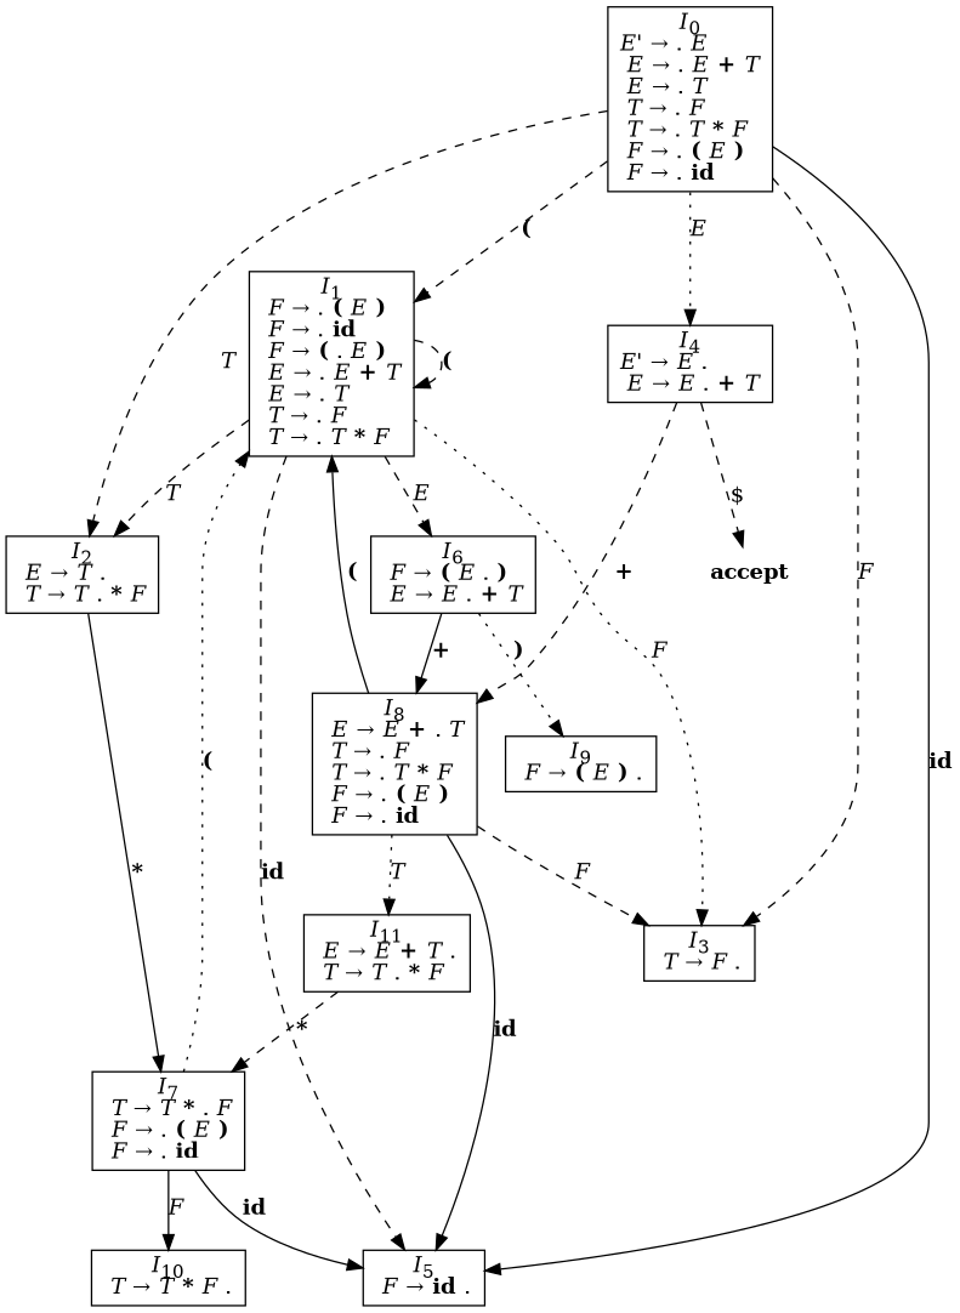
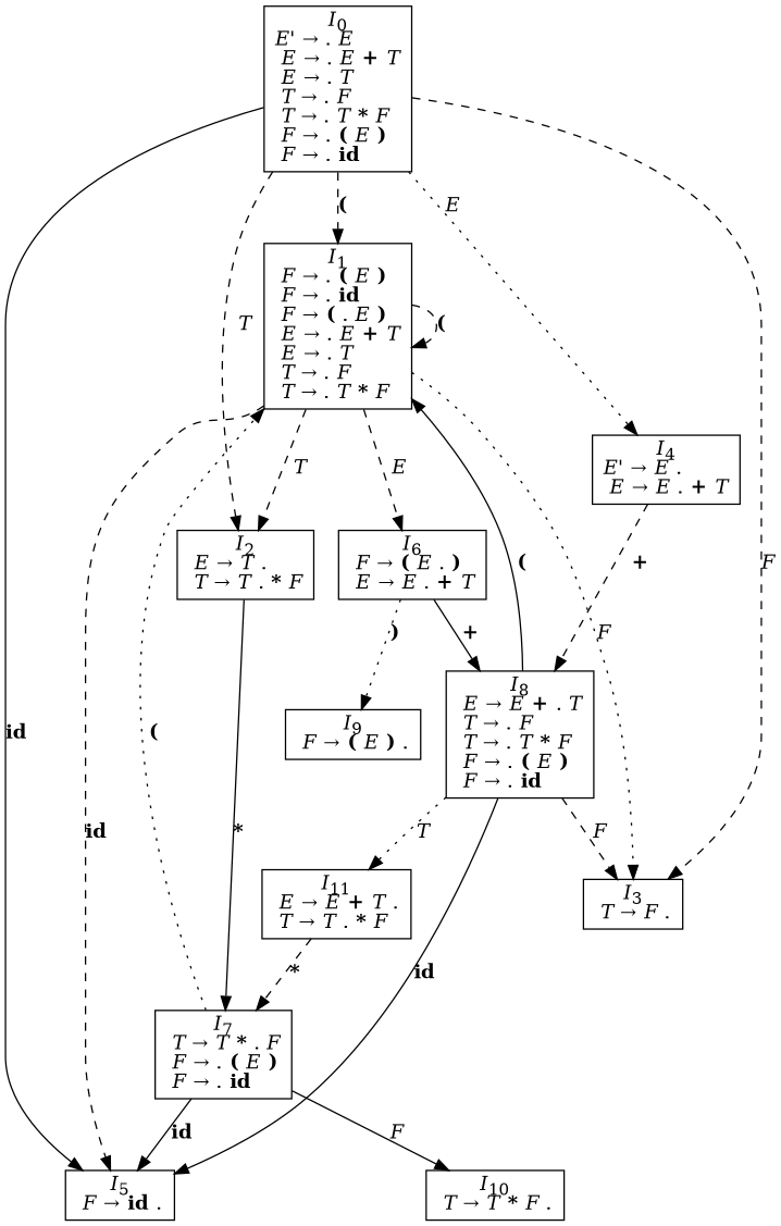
  digraph {
    node [shape=record]
    edge [style=dashed]
    n1 [label=<<I>I</I><SUB>0</SUB><BR/><I>E'</I> &#8594; . <I>E</I><BR ALIGN="LEFT"/><I> E</I> &#8594; . <I>E</I> <B>+</B> <I>T</I><BR ALIGN="LEFT"/><I> E</I> &#8594; . <I>T</I><BR ALIGN="LEFT"/><I> T</I> &#8594; . <I>F</I><BR ALIGN="LEFT"/><I> T</I> &#8594; . <I>T</I> <B>*</B> <I>F</I><BR ALIGN="LEFT"/><I> F</I> &#8594; . <B>(</B> <I>E</I> <B>)</B><BR ALIGN="LEFT"/><I> F</I> &#8594; . <B>id</B><BR ALIGN="LEFT"/>>]
    n2 [label=<<I>I</I><SUB>1</SUB><BR/><I> F</I> &#8594; . <B>(</B> <I>E</I> <B>)</B><BR ALIGN="LEFT"/><I> F</I> &#8594; . <B>id</B><BR ALIGN="LEFT"/><I> F</I> &#8594; <B>(</B> . <I>E</I> <B>)</B><BR ALIGN="LEFT"/><I> E</I> &#8594; . <I>E</I> <B>+</B> <I>T</I><BR ALIGN="LEFT"/><I> E</I> &#8594; . <I>T</I><BR ALIGN="LEFT"/><I> T</I> &#8594; . <I>F</I><BR ALIGN="LEFT"/><I> T</I> &#8594; . <I>T</I> <B>*</B> <I>F</I><BR ALIGN="LEFT"/>>]
    n3 [label=<<I>I</I><SUB>2</SUB><BR/><I> E</I> &#8594; <I>T</I> .<BR ALIGN="LEFT"/><I> T</I> &#8594; <I>T</I> . <B>*</B> <I>F</I><BR ALIGN="LEFT"/>>]
    n4 [label=<<I>I</I><SUB>3</SUB><BR/><I> T</I> &#8594; <I>F</I> .<BR ALIGN="LEFT"/>>]
    n5 [label=<<I>I</I><SUB>4</SUB><BR/><I>E'</I> &#8594; <I>E</I> .<BR ALIGN="LEFT"/><I> E</I> &#8594; <I>E</I> . <B>+</B> <I>T</I><BR ALIGN="LEFT"/>>]
    n6 [label=<<I>I</I><SUB>5</SUB><BR/><I> F</I> &#8594; <B>id</B> .<BR ALIGN="LEFT"/>>]
    n7 [label=<<I>I</I><SUB>6</SUB><BR/><I> F</I> &#8594; <B>(</B> <I>E</I> . <B>)</B><BR ALIGN="LEFT"/><I> E</I> &#8594; <I>E</I> . <B>+</B> <I>T</I><BR ALIGN="LEFT"/>>]
    n8 [label=<<I>I</I><SUB>7</SUB><BR/><I> T</I> &#8594; <I>T</I> <B>*</B> . <I>F</I><BR ALIGN="LEFT"/><I> F</I> &#8594; . <B>(</B> <I>E</I> <B>)</B><BR ALIGN="LEFT"/><I> F</I> &#8594; . <B>id</B><BR ALIGN="LEFT"/>>]
    n9 [label=<<I>I</I><SUB>8</SUB><BR/><I> E</I> &#8594; <I>E</I> <B>+</B> . <I>T</I><BR ALIGN="LEFT"/><I> T</I> &#8594; . <I>F</I><BR ALIGN="LEFT"/><I> T</I> &#8594; . <I>T</I> <B>*</B> <I>F</I><BR ALIGN="LEFT"/><I> F</I> &#8594; . <B>(</B> <I>E</I> <B>)</B><BR ALIGN="LEFT"/><I> F</I> &#8594; . <B>id</B><BR ALIGN="LEFT"/>>]
-   n10 [label=<<B>accept</B>> shape=none]
    n11 [label=<<I>I</I><SUB>9</SUB><BR/><I> F</I> &#8594; <B>(</B> <I>E</I> <B>)</B> .<BR ALIGN="LEFT"/>>]
    n12 [label=<<I>I</I><SUB>10</SUB><BR/><I> T</I> &#8594; <I>T</I> <B>*</B> <I>F</I> .<BR ALIGN="LEFT"/>>]
    n13 [label=<<I>I</I><SUB>11</SUB><BR/><I> E</I> &#8594; <I>E</I> <B>+</B> <I>T</I> .<BR ALIGN="LEFT"/><I> T</I> &#8594; <I>T</I> . <B>*</B> <I>F</I><BR ALIGN="LEFT"/>>]
    n1 -> n2 [label=<<B>(</B>>]
    n1 -> n3 [label=<<I>T</I>>]
    n1 -> n4 [label=<<I>F</I>>]
    n1 -> n5 [label=<<I>E</I>> style=dotted]
    n1 -> n6 [label=<<B>id</B>> style=solid]
    n2 -> n2 [label=<<B>(</B>>]
    n2 -> n3 [label=<<I>T</I>>]
    n2 -> n4 [label=<<I>F</I>> style=dotted]
    n2 -> n6 [label=<<B>id</B>>]
    n2 -> n7 [label=<<I>E</I>>]
    n3 -> n8 [label=<<B>*</B>> style=solid]
    n5 -> n9 [label=<<B>+</B>>]
-   n5 -> n10 [label="$"]
    n7 -> n9 [label=<<B>+</B>> style=solid]
    n7 -> n11 [label=<<B>)</B>> style=dotted]
    n8 -> n2 [label=<<B>(</B>> style=dotted]
    n8 -> n6 [label=<<B>id</B>> style=solid]
    n8 -> n12 [label=<<I>F</I>> style=solid]
    n9 -> n2 [label=<<B>(</B>> style=solid]
    n9 -> n4 [label=<<I>F</I>>]
    n9 -> n6 [label=<<B>id</B>> style=solid]
    n9 -> n13 [label=<<I>T</I>> style=dotted]
    n13 -> n8 [label=<<B>*</B>>]
  }
